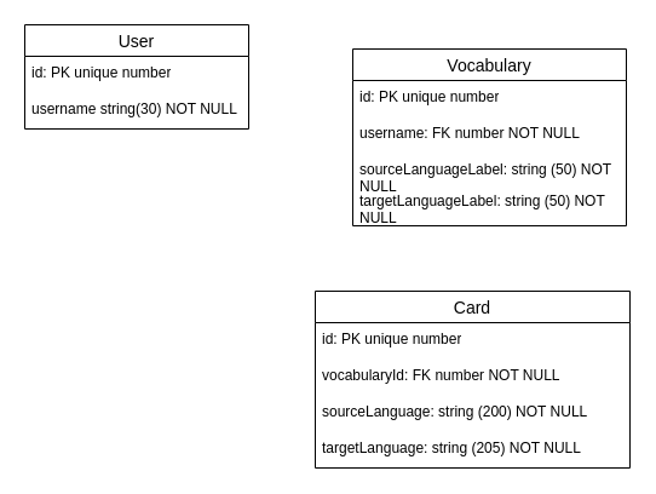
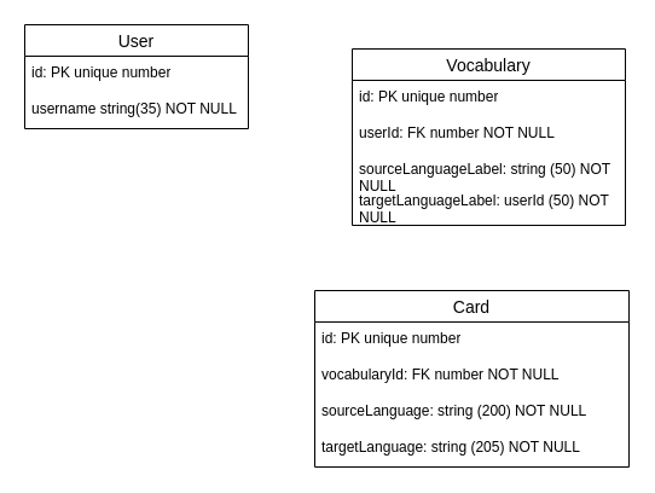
  <mxCell id="0" />
  <mxCell id="1" parent="0" />
  <mxCell id="2" value="User" style="swimlane;fontStyle=0;childLayout=stackLayout;horizontal=1;startSize=26;horizontalStack=0;resizeParent=1;resizeParentMax=0;resizeLast=0;collapsible=1;marginBottom=0;align=center;fontSize=14;" vertex="1" parent="1"><mxGeometry x="20" y="20" width="185" height="86" as="geometry" /></mxCell>
  <mxCell id="3" value="id: PK unique number" style="text;strokeColor=none;fillColor=none;spacingLeft=4;spacingRight=4;overflow=hidden;rotatable=0;points=[[0,0.5],[1,0.5]];portConstraint=eastwest;fontSize=12;whiteSpace=wrap;html=1;" vertex="1" parent="2"><mxGeometry y="26" width="185" height="30" as="geometry" /></mxCell>
- <mxCell id="4" value="username string(30) NOT NULL" style="text;strokeColor=none;fillColor=none;spacingLeft=4;spacingRight=4;overflow=hidden;rotatable=0;points=[[0,0.5],[1,0.5]];portConstraint=eastwest;fontSize=12;whiteSpace=wrap;html=1;" vertex="1" parent="2"><mxGeometry y="56" width="185" height="30" as="geometry" /></mxCell>
+ <mxCell id="4" value="username string(35) NOT NULL" style="text;strokeColor=none;fillColor=none;spacingLeft=4;spacingRight=4;overflow=hidden;rotatable=0;points=[[0,0.5],[1,0.5]];portConstraint=eastwest;fontSize=12;whiteSpace=wrap;html=1;" vertex="1" parent="2"><mxGeometry y="56" width="185" height="30" as="geometry" /></mxCell>
  <mxCell id="5" value="Vocabulary" style="swimlane;fontStyle=0;childLayout=stackLayout;horizontal=1;startSize=26;horizontalStack=0;resizeParent=1;resizeParentMax=0;resizeLast=0;collapsible=1;marginBottom=0;align=center;fontSize=14;" vertex="1" parent="1"><mxGeometry x="291" y="40" width="226" height="146" as="geometry" /></mxCell>
  <mxCell id="6" value="id: PK unique number" style="text;strokeColor=none;fillColor=none;spacingLeft=4;spacingRight=4;overflow=hidden;rotatable=0;points=[[0,0.5],[1,0.5]];portConstraint=eastwest;fontSize=12;whiteSpace=wrap;html=1;" vertex="1" parent="5"><mxGeometry y="26" width="226" height="30" as="geometry" /></mxCell>
- <mxCell id="7" value="username: FK number NOT NULL" style="text;strokeColor=none;fillColor=none;spacingLeft=4;spacingRight=4;overflow=hidden;rotatable=0;points=[[0,0.5],[1,0.5]];portConstraint=eastwest;fontSize=12;whiteSpace=wrap;html=1;" vertex="1" parent="5"><mxGeometry y="56" width="226" height="30" as="geometry" /></mxCell>
+ <mxCell id="7" value="userId: FK number NOT NULL" style="text;strokeColor=none;fillColor=none;spacingLeft=4;spacingRight=4;overflow=hidden;rotatable=0;points=[[0,0.5],[1,0.5]];portConstraint=eastwest;fontSize=12;whiteSpace=wrap;html=1;" vertex="1" parent="5"><mxGeometry y="56" width="226" height="30" as="geometry" /></mxCell>
  <mxCell id="8" value="sourceLanguageLabel: string (50) NOT NULL" style="text;strokeColor=none;fillColor=none;spacingLeft=4;spacingRight=4;overflow=hidden;rotatable=0;points=[[0,0.5],[1,0.5]];portConstraint=eastwest;fontSize=12;whiteSpace=wrap;html=1;" vertex="1" parent="5"><mxGeometry y="86" width="226" height="30" as="geometry" /></mxCell>
- <mxCell id="9" value="targetLanguageLabel: string (50) NOT NULL" style="text;strokeColor=none;fillColor=none;align=left;verticalAlign=middle;spacingLeft=4;spacingRight=4;overflow=hidden;points=[[0,0.5],[1,0.5]];portConstraint=eastwest;rotatable=0;whiteSpace=wrap;html=1;" vertex="1" parent="5"><mxGeometry y="116" width="226" height="30" as="geometry" /></mxCell>
+ <mxCell id="9" value="targetLanguageLabel: userId (50) NOT NULL" style="text;strokeColor=none;fillColor=none;align=left;verticalAlign=middle;spacingLeft=4;spacingRight=4;overflow=hidden;points=[[0,0.5],[1,0.5]];portConstraint=eastwest;rotatable=0;whiteSpace=wrap;html=1;" vertex="1" parent="5"><mxGeometry y="116" width="226" height="30" as="geometry" /></mxCell>
  <mxCell id="10" value="Card" style="swimlane;fontStyle=0;childLayout=stackLayout;horizontal=1;startSize=26;horizontalStack=0;resizeParent=1;resizeParentMax=0;resizeLast=0;collapsible=1;marginBottom=0;align=center;fontSize=14;" vertex="1" parent="1"><mxGeometry x="260" y="240" width="260" height="146" as="geometry" /></mxCell>
  <mxCell id="11" value="id: PK unique number" style="text;strokeColor=none;fillColor=none;spacingLeft=4;spacingRight=4;overflow=hidden;rotatable=0;points=[[0,0.5],[1,0.5]];portConstraint=eastwest;fontSize=12;whiteSpace=wrap;html=1;" vertex="1" parent="10"><mxGeometry y="26" width="260" height="30" as="geometry" /></mxCell>
  <mxCell id="12" value="vocabularyId: FK number NOT NULL" style="text;strokeColor=none;fillColor=none;spacingLeft=4;spacingRight=4;overflow=hidden;rotatable=0;points=[[0,0.5],[1,0.5]];portConstraint=eastwest;fontSize=12;whiteSpace=wrap;html=1;" vertex="1" parent="10"><mxGeometry y="56" width="260" height="30" as="geometry" /></mxCell>
  <mxCell id="13" value="sourceLanguage: string (200) NOT NULL" style="text;strokeColor=none;fillColor=none;spacingLeft=4;spacingRight=4;overflow=hidden;rotatable=0;points=[[0,0.5],[1,0.5]];portConstraint=eastwest;fontSize=12;whiteSpace=wrap;html=1;" vertex="1" parent="10"><mxGeometry y="86" width="260" height="30" as="geometry" /></mxCell>
  <mxCell id="14" value="targetLanguage: string (205) NOT NULL" style="text;strokeColor=none;fillColor=none;spacingLeft=4;spacingRight=4;overflow=hidden;rotatable=0;points=[[0,0.5],[1,0.5]];portConstraint=eastwest;fontSize=12;whiteSpace=wrap;html=1;" vertex="1" parent="10"><mxGeometry y="116" width="260" height="30" as="geometry" /></mxCell>
